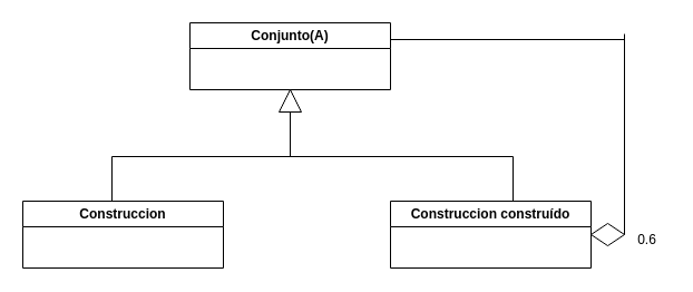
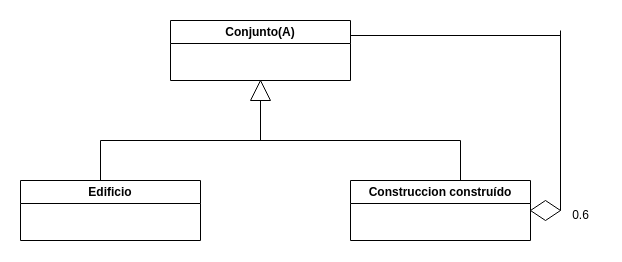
  <mxCell id="0" />
  <mxCell id="1" parent="0" />
  <mxCell id="2" value="Conjunto(A)" style="swimlane;whiteSpace=wrap;html=1;" vertex="1" parent="1"><mxGeometry x="170" y="20" width="180" height="60" as="geometry" /></mxCell>
  <mxCell id="3" value="Construccion construído" style="swimlane;whiteSpace=wrap;html=1;" vertex="1" parent="1"><mxGeometry x="350" y="180" width="180" height="60" as="geometry" /></mxCell>
- <mxCell id="4" value="Construccion" style="swimlane;whiteSpace=wrap;html=1;" vertex="1" parent="1"><mxGeometry x="20" y="180" width="180" height="60" as="geometry" /></mxCell>
+ <mxCell id="4" value="Edificio" style="swimlane;whiteSpace=wrap;html=1;" vertex="1" parent="1"><mxGeometry x="20" y="180" width="180" height="60" as="geometry" /></mxCell>
  <mxCell id="5" value="" style="triangle;whiteSpace=wrap;html=1;direction=north;" vertex="1" parent="1"><mxGeometry x="250" y="80" width="20" height="20" as="geometry" /></mxCell>
  <mxCell id="6" value="" style="endArrow=none;html=1;entryX=0;entryY=0.5;entryDx=0;entryDy=0;" edge="1" parent="1" target="5"><mxGeometry width="50" height="50" relative="1" as="geometry"><mxPoint x="260" y="140" as="sourcePoint" /><mxPoint x="310" y="140" as="targetPoint" /></mxGeometry></mxCell>
  <mxCell id="7" value="" style="endArrow=none;html=1;" edge="1" parent="1"><mxGeometry width="50" height="50" relative="1" as="geometry"><mxPoint x="100" y="140" as="sourcePoint" /><mxPoint x="460" y="140" as="targetPoint" /></mxGeometry></mxCell>
  <mxCell id="8" value="" style="endArrow=none;html=1;" edge="1" parent="1"><mxGeometry width="50" height="50" relative="1" as="geometry"><mxPoint x="100" y="180" as="sourcePoint" /><mxPoint x="100" y="140" as="targetPoint" /></mxGeometry></mxCell>
  <mxCell id="9" value="" style="endArrow=none;html=1;" edge="1" parent="1"><mxGeometry width="50" height="50" relative="1" as="geometry"><mxPoint x="460" y="180" as="sourcePoint" /><mxPoint x="460" y="140" as="targetPoint" /></mxGeometry></mxCell>
  <mxCell id="10" value="" style="rhombus;whiteSpace=wrap;html=1;" vertex="1" parent="1"><mxGeometry x="530" y="200" width="30" height="20" as="geometry" /></mxCell>
  <mxCell id="11" value="" style="endArrow=none;html=1;exitX=1;exitY=0.5;exitDx=0;exitDy=0;" edge="1" parent="1" source="10"><mxGeometry width="50" height="50" relative="1" as="geometry"><mxPoint x="420" y="190" as="sourcePoint" /><mxPoint x="560" y="30" as="targetPoint" /></mxGeometry></mxCell>
  <mxCell id="12" value="" style="endArrow=none;html=1;exitX=1;exitY=0.25;exitDx=0;exitDy=0;" edge="1" parent="1" source="2"><mxGeometry width="50" height="50" relative="1" as="geometry"><mxPoint x="420" y="190" as="sourcePoint" /><mxPoint x="560" y="35" as="targetPoint" /></mxGeometry></mxCell>
  <mxCell id="13" value="0.6&lt;br&gt;" style="text;html=1;align=center;verticalAlign=middle;resizable=0;points=[];autosize=1;strokeColor=none;fillColor=none;" vertex="1" parent="1"><mxGeometry x="560" y="200" width="40" height="30" as="geometry" /></mxCell>
